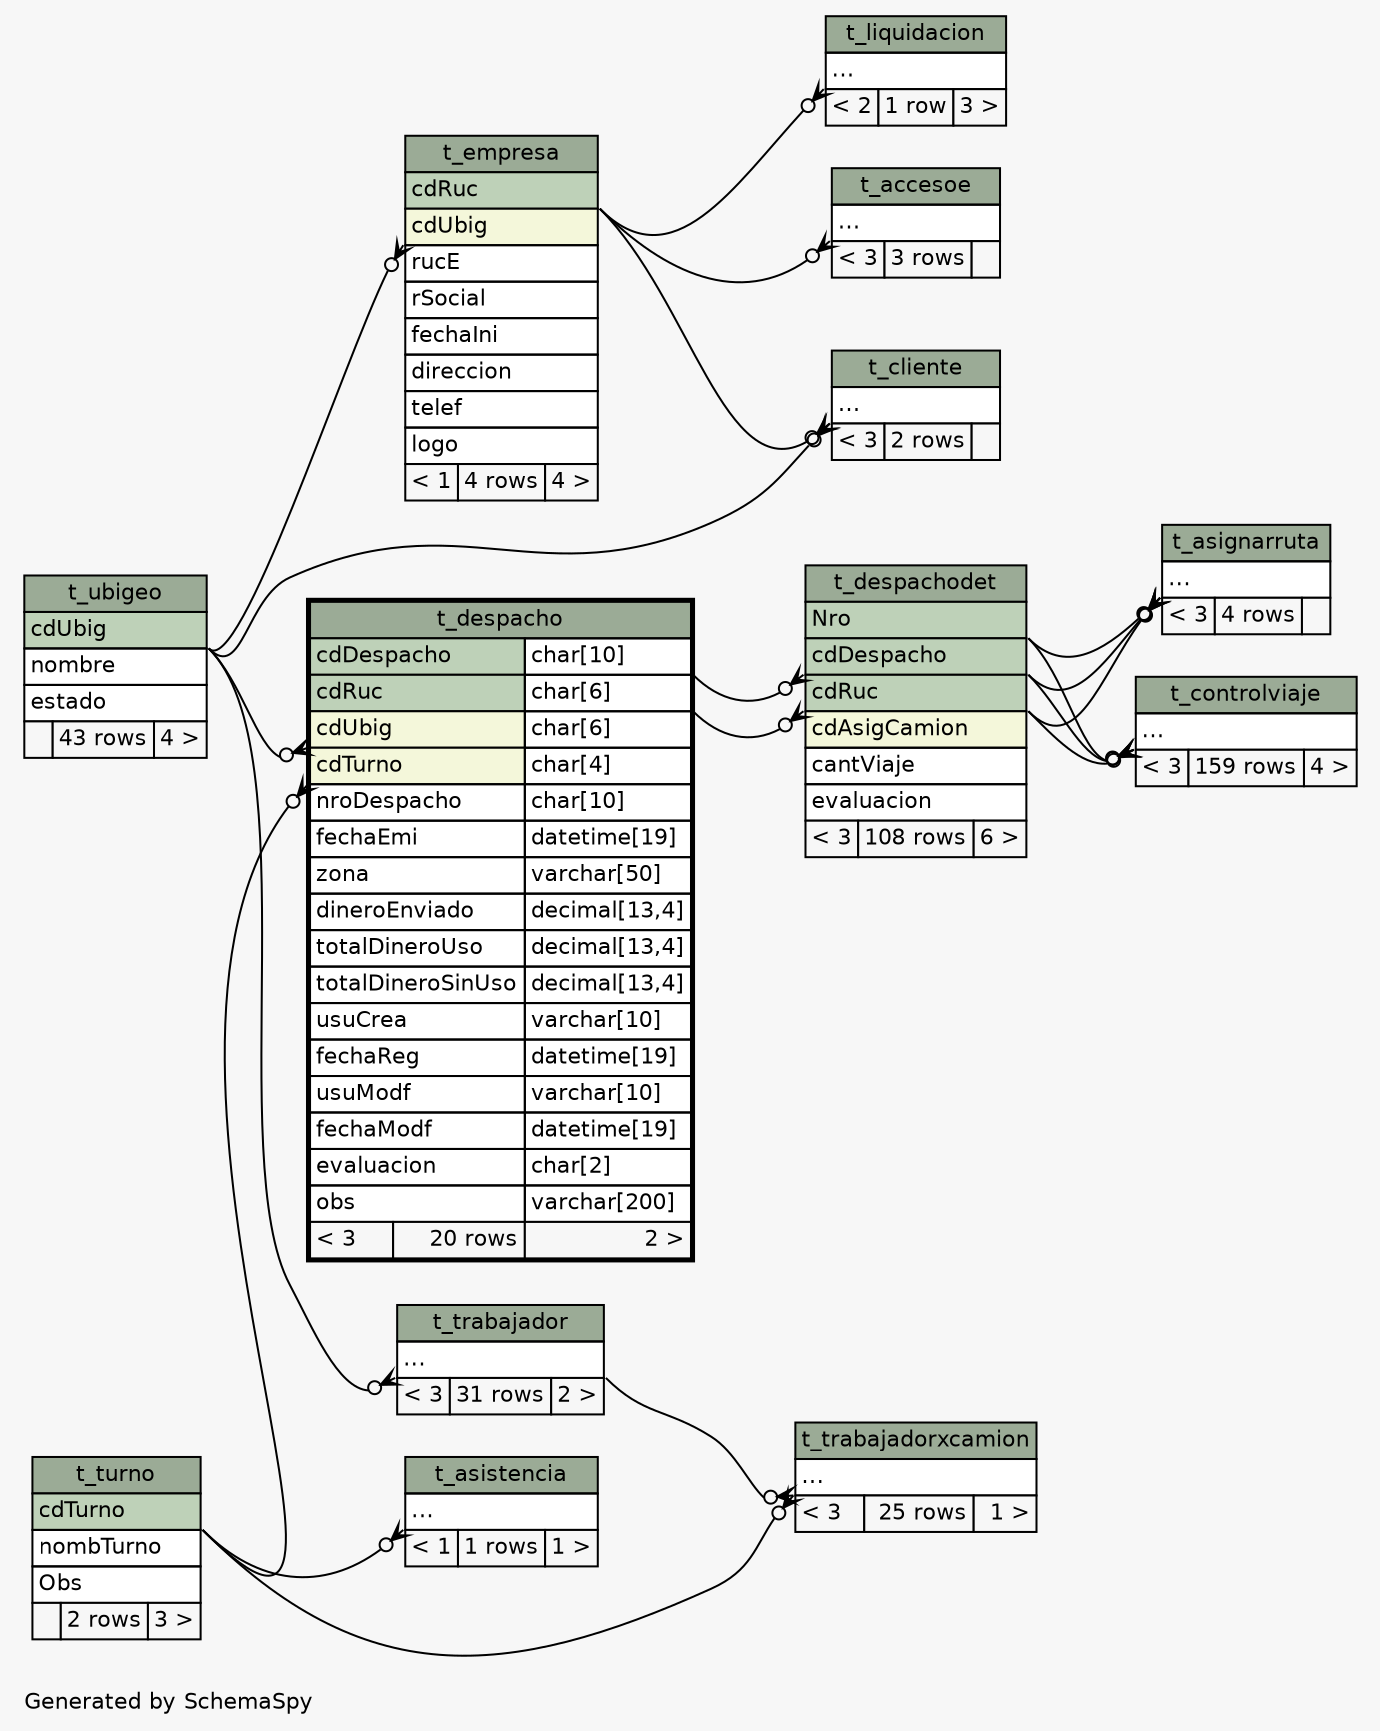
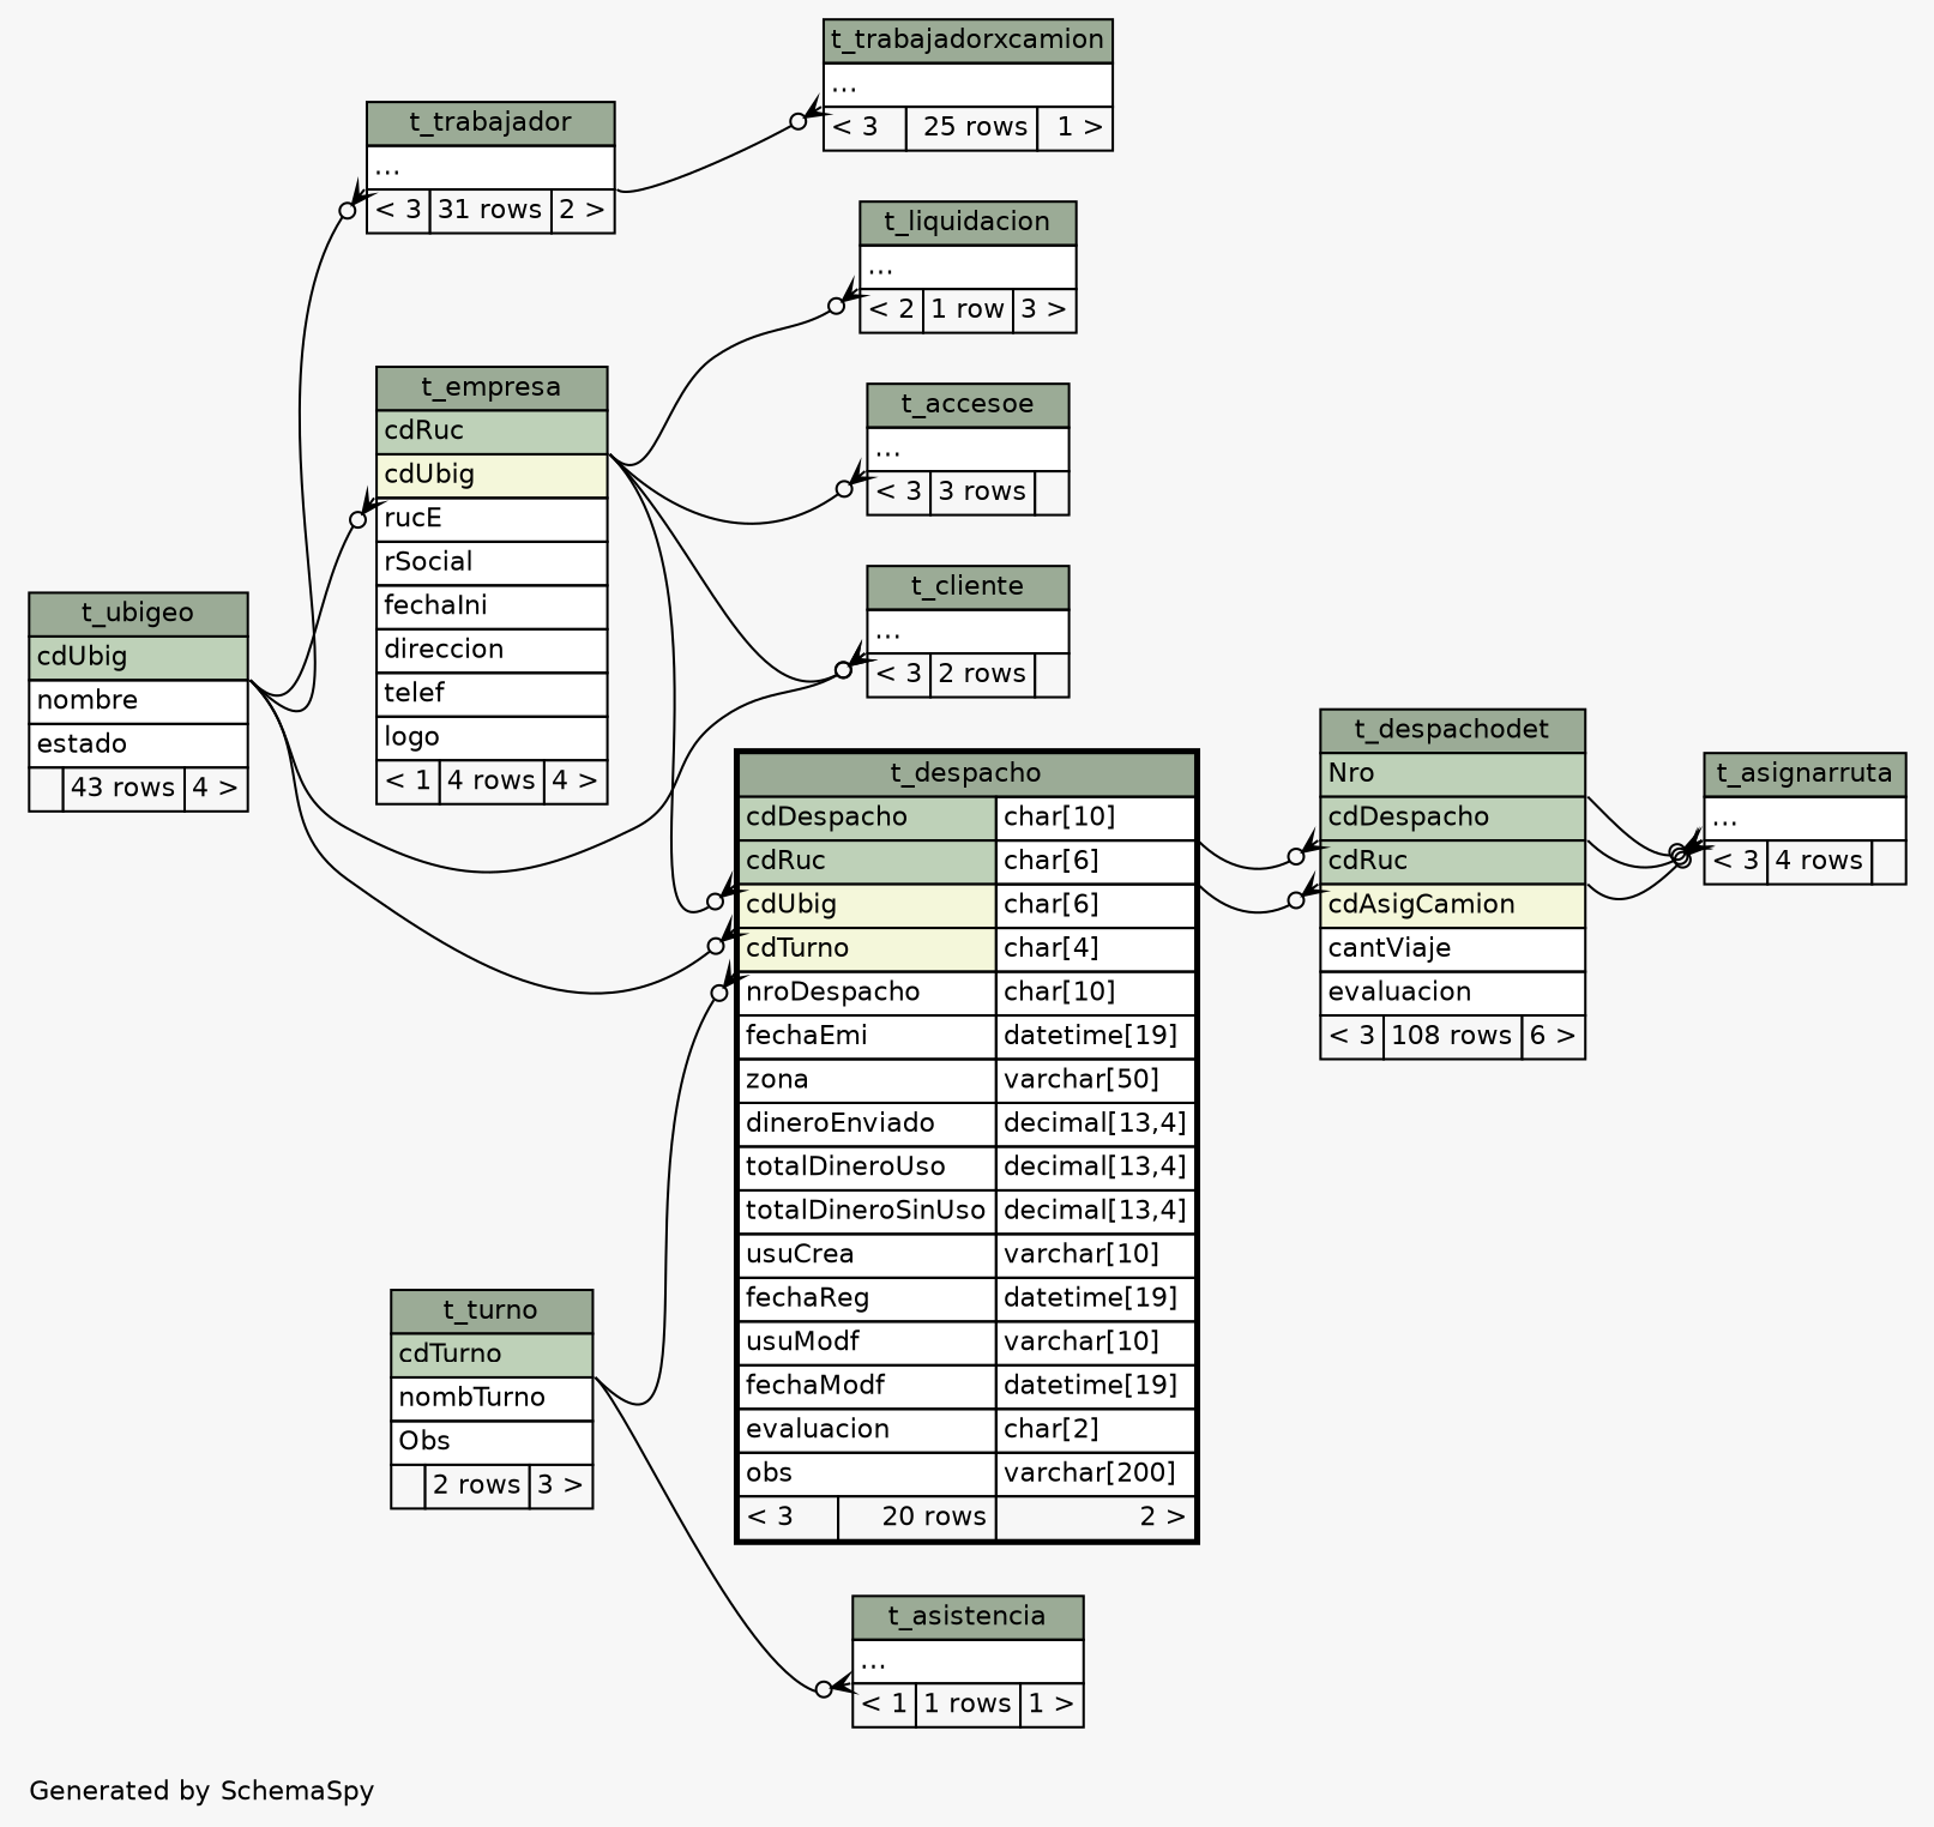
  digraph {
    bgcolor="#f7f7f7"
    fontname=Helvetica
    fontsize=11
    label="\nGenerated by SchemaSpy"
    labeljust=l
    nodesep=0.18
    rankdir=RL
    ranksep=0.46
    node [fontname=Helvetica fontsize=11 shape=plaintext]
    edge [arrowhead=none arrowsize=0.8 arrowtail=crowodot dir=back headport="cdRuc:se" tailport="elipses:sw"]
    n1 [label=<     <TABLE BORDER="0" CELLBORDER="1" CELLSPACING="0" BGCOLOR="#ffffff">       <TR><TD COLSPAN="3" BGCOLOR="#9bab96" ALIGN="CENTER">t_accesoe</TD></TR>       <TR><TD PORT="elipses" COLSPAN="3" ALIGN="LEFT">...</TD></TR>       <TR><TD ALIGN="LEFT" BGCOLOR="#f7f7f7">&lt; 3</TD><TD ALIGN="RIGHT" BGCOLOR="#f7f7f7">3 rows</TD><TD ALIGN="RIGHT" BGCOLOR="#f7f7f7">  </TD></TR>     </TABLE>>]
    n2 [label=<     <TABLE BORDER="0" CELLBORDER="1" CELLSPACING="0" BGCOLOR="#ffffff">       <TR><TD COLSPAN="3" BGCOLOR="#9bab96" ALIGN="CENTER">t_empresa</TD></TR>       <TR><TD PORT="cdRuc" COLSPAN="3" BGCOLOR="#bed1b8" ALIGN="LEFT">cdRuc</TD></TR>       <TR><TD PORT="cdUbig" COLSPAN="3" BGCOLOR="#f4f7da" ALIGN="LEFT">cdUbig</TD></TR>       <TR><TD PORT="rucE" COLSPAN="3" ALIGN="LEFT">rucE</TD></TR>       <TR><TD PORT="rSocial" COLSPAN="3" ALIGN="LEFT">rSocial</TD></TR>       <TR><TD PORT="fechaIni" COLSPAN="3" ALIGN="LEFT">fechaIni</TD></TR>       <TR><TD PORT="direccion" COLSPAN="3" ALIGN="LEFT">direccion</TD></TR>       <TR><TD PORT="telef" COLSPAN="3" ALIGN="LEFT">telef</TD></TR>       <TR><TD PORT="logo" COLSPAN="3" ALIGN="LEFT">logo</TD></TR>       <TR><TD ALIGN="LEFT" BGCOLOR="#f7f7f7">&lt; 1</TD><TD ALIGN="RIGHT" BGCOLOR="#f7f7f7">4 rows</TD><TD ALIGN="RIGHT" BGCOLOR="#f7f7f7">4 &gt;</TD></TR>     </TABLE>>]
    n3 [label=<     <TABLE BORDER="0" CELLBORDER="1" CELLSPACING="0" BGCOLOR="#ffffff">       <TR><TD COLSPAN="3" BGCOLOR="#9bab96" ALIGN="CENTER">t_ubigeo</TD></TR>       <TR><TD PORT="cdUbig" COLSPAN="3" BGCOLOR="#bed1b8" ALIGN="LEFT">cdUbig</TD></TR>       <TR><TD PORT="nombre" COLSPAN="3" ALIGN="LEFT">nombre</TD></TR>       <TR><TD PORT="estado" COLSPAN="3" ALIGN="LEFT">estado</TD></TR>       <TR><TD ALIGN="LEFT" BGCOLOR="#f7f7f7">  </TD><TD ALIGN="RIGHT" BGCOLOR="#f7f7f7">43 rows</TD><TD ALIGN="RIGHT" BGCOLOR="#f7f7f7">4 &gt;</TD></TR>     </TABLE>>]
    n4 [label=<     <TABLE BORDER="0" CELLBORDER="1" CELLSPACING="0" BGCOLOR="#ffffff">       <TR><TD COLSPAN="3" BGCOLOR="#9bab96" ALIGN="CENTER">t_asignarruta</TD></TR>       <TR><TD PORT="elipses" COLSPAN="3" ALIGN="LEFT">...</TD></TR>       <TR><TD ALIGN="LEFT" BGCOLOR="#f7f7f7">&lt; 3</TD><TD ALIGN="RIGHT" BGCOLOR="#f7f7f7">4 rows</TD><TD ALIGN="RIGHT" BGCOLOR="#f7f7f7">  </TD></TR>     </TABLE>>]
    n5 [label=<     <TABLE BORDER="0" CELLBORDER="1" CELLSPACING="0" BGCOLOR="#ffffff">       <TR><TD COLSPAN="3" BGCOLOR="#9bab96" ALIGN="CENTER">t_despachodet</TD></TR>       <TR><TD PORT="Nro" COLSPAN="3" BGCOLOR="#bed1b8" ALIGN="LEFT">Nro</TD></TR>       <TR><TD PORT="cdDespacho" COLSPAN="3" BGCOLOR="#bed1b8" ALIGN="LEFT">cdDespacho</TD></TR>       <TR><TD PORT="cdRuc" COLSPAN="3" BGCOLOR="#bed1b8" ALIGN="LEFT">cdRuc</TD></TR>       <TR><TD PORT="cdAsigCamion" COLSPAN="3" BGCOLOR="#f4f7da" ALIGN="LEFT">cdAsigCamion</TD></TR>       <TR><TD PORT="cantViaje" COLSPAN="3" ALIGN="LEFT">cantViaje</TD></TR>       <TR><TD PORT="evaluacion" COLSPAN="3" ALIGN="LEFT">evaluacion</TD></TR>       <TR><TD ALIGN="LEFT" BGCOLOR="#f7f7f7">&lt; 3</TD><TD ALIGN="RIGHT" BGCOLOR="#f7f7f7">108 rows</TD><TD ALIGN="RIGHT" BGCOLOR="#f7f7f7">6 &gt;</TD></TR>     </TABLE>>]
    n6 [label=<     <TABLE BORDER="2" CELLBORDER="1" CELLSPACING="0" BGCOLOR="#ffffff">       <TR><TD COLSPAN="3" BGCOLOR="#9bab96" ALIGN="CENTER">t_despacho</TD></TR>       <TR><TD PORT="cdDespacho" COLSPAN="2" BGCOLOR="#bed1b8" ALIGN="LEFT">cdDespacho</TD><TD PORT="cdDespacho.type" ALIGN="LEFT">char[10]</TD></TR>       <TR><TD PORT="cdRuc" COLSPAN="2" BGCOLOR="#bed1b8" ALIGN="LEFT">cdRuc</TD><TD PORT="cdRuc.type" ALIGN="LEFT">char[6]</TD></TR>       <TR><TD PORT="cdUbig" COLSPAN="2" BGCOLOR="#f4f7da" ALIGN="LEFT">cdUbig</TD><TD PORT="cdUbig.type" ALIGN="LEFT">char[6]</TD></TR>       <TR><TD PORT="cdTurno" COLSPAN="2" BGCOLOR="#f4f7da" ALIGN="LEFT">cdTurno</TD><TD PORT="cdTurno.type" ALIGN="LEFT">char[4]</TD></TR>       <TR><TD PORT="nroDespacho" COLSPAN="2" ALIGN="LEFT">nroDespacho</TD><TD PORT="nroDespacho.type" ALIGN="LEFT">char[10]</TD></TR>       <TR><TD PORT="fechaEmi" COLSPAN="2" ALIGN="LEFT">fechaEmi</TD><TD PORT="fechaEmi.type" ALIGN="LEFT">datetime[19]</TD></TR>       <TR><TD PORT="zona" COLSPAN="2" ALIGN="LEFT">zona</TD><TD PORT="zona.type" ALIGN="LEFT">varchar[50]</TD></TR>       <TR><TD PORT="dineroEnviado" COLSPAN="2" ALIGN="LEFT">dineroEnviado</TD><TD PORT="dineroEnviado.type" ALIGN="LEFT">decimal[13,4]</TD></TR>       <TR><TD PORT="totalDineroUso" COLSPAN="2" ALIGN="LEFT">totalDineroUso</TD><TD PORT="totalDineroUso.type" ALIGN="LEFT">decimal[13,4]</TD></TR>       <TR><TD PORT="totalDineroSinUso" COLSPAN="2" ALIGN="LEFT">totalDineroSinUso</TD><TD PORT="totalDineroSinUso.type" ALIGN="LEFT">decimal[13,4]</TD></TR>       <TR><TD PORT="usuCrea" COLSPAN="2" ALIGN="LEFT">usuCrea</TD><TD PORT="usuCrea.type" ALIGN="LEFT">varchar[10]</TD></TR>       <TR><TD PORT="fechaReg" COLSPAN="2" ALIGN="LEFT">fechaReg</TD><TD PORT="fechaReg.type" ALIGN="LEFT">datetime[19]</TD></TR>       <TR><TD PORT="usuModf" COLSPAN="2" ALIGN="LEFT">usuModf</TD><TD PORT="usuModf.type" ALIGN="LEFT">varchar[10]</TD></TR>       <TR><TD PORT="fechaModf" COLSPAN="2" ALIGN="LEFT">fechaModf</TD><TD PORT="fechaModf.type" ALIGN="LEFT">datetime[19]</TD></TR>       <TR><TD PORT="evaluacion" COLSPAN="2" ALIGN="LEFT">evaluacion</TD><TD PORT="evaluacion.type" ALIGN="LEFT">char[2]</TD></TR>       <TR><TD PORT="obs" COLSPAN="2" ALIGN="LEFT">obs</TD><TD PORT="obs.type" ALIGN="LEFT">varchar[200]</TD></TR>       <TR><TD ALIGN="LEFT" BGCOLOR="#f7f7f7">&lt; 3</TD><TD ALIGN="RIGHT" BGCOLOR="#f7f7f7">20 rows</TD><TD ALIGN="RIGHT" BGCOLOR="#f7f7f7">2 &gt;</TD></TR>     </TABLE>>]
    n7 [label=<     <TABLE BORDER="0" CELLBORDER="1" CELLSPACING="0" BGCOLOR="#ffffff">       <TR><TD COLSPAN="3" BGCOLOR="#9bab96" ALIGN="CENTER">t_turno</TD></TR>       <TR><TD PORT="cdTurno" COLSPAN="3" BGCOLOR="#bed1b8" ALIGN="LEFT">cdTurno</TD></TR>       <TR><TD PORT="nombTurno" COLSPAN="3" ALIGN="LEFT">nombTurno</TD></TR>       <TR><TD PORT="Obs" COLSPAN="3" ALIGN="LEFT">Obs</TD></TR>       <TR><TD ALIGN="LEFT" BGCOLOR="#f7f7f7">  </TD><TD ALIGN="RIGHT" BGCOLOR="#f7f7f7">2 rows</TD><TD ALIGN="RIGHT" BGCOLOR="#f7f7f7">3 &gt;</TD></TR>     </TABLE>>]
    n8 [label=<     <TABLE BORDER="0" CELLBORDER="1" CELLSPACING="0" BGCOLOR="#ffffff">       <TR><TD COLSPAN="3" BGCOLOR="#9bab96" ALIGN="CENTER">t_trabajadorxcamion</TD></TR>       <TR><TD PORT="elipses" COLSPAN="3" ALIGN="LEFT">...</TD></TR>       <TR><TD ALIGN="LEFT" BGCOLOR="#f7f7f7">&lt; 3</TD><TD ALIGN="RIGHT" BGCOLOR="#f7f7f7">25 rows</TD><TD ALIGN="RIGHT" BGCOLOR="#f7f7f7">1 &gt;</TD></TR>     </TABLE>>]
    n9 [label=<     <TABLE BORDER="0" CELLBORDER="1" CELLSPACING="0" BGCOLOR="#ffffff">       <TR><TD COLSPAN="3" BGCOLOR="#9bab96" ALIGN="CENTER">t_trabajador</TD></TR>       <TR><TD PORT="elipses" COLSPAN="3" ALIGN="LEFT">...</TD></TR>       <TR><TD ALIGN="LEFT" BGCOLOR="#f7f7f7">&lt; 3</TD><TD ALIGN="RIGHT" BGCOLOR="#f7f7f7">31 rows</TD><TD ALIGN="RIGHT" BGCOLOR="#f7f7f7">2 &gt;</TD></TR>     </TABLE>>]
    n10 [label=<     <TABLE BORDER="0" CELLBORDER="1" CELLSPACING="0" BGCOLOR="#ffffff">       <TR><TD COLSPAN="3" BGCOLOR="#9bab96" ALIGN="CENTER">t_asistencia</TD></TR>       <TR><TD PORT="elipses" COLSPAN="3" ALIGN="LEFT">...</TD></TR>       <TR><TD ALIGN="LEFT" BGCOLOR="#f7f7f7">&lt; 1</TD><TD ALIGN="RIGHT" BGCOLOR="#f7f7f7">1 rows</TD><TD ALIGN="RIGHT" BGCOLOR="#f7f7f7">1 &gt;</TD></TR>     </TABLE>>]
    n11 [label=<     <TABLE BORDER="0" CELLBORDER="1" CELLSPACING="0" BGCOLOR="#ffffff">       <TR><TD COLSPAN="3" BGCOLOR="#9bab96" ALIGN="CENTER">t_cliente</TD></TR>       <TR><TD PORT="elipses" COLSPAN="3" ALIGN="LEFT">...</TD></TR>       <TR><TD ALIGN="LEFT" BGCOLOR="#f7f7f7">&lt; 3</TD><TD ALIGN="RIGHT" BGCOLOR="#f7f7f7">2 rows</TD><TD ALIGN="RIGHT" BGCOLOR="#f7f7f7">  </TD></TR>     </TABLE>>]
-   n12 [label=<     <TABLE BORDER="0" CELLBORDER="1" CELLSPACING="0" BGCOLOR="#ffffff">       <TR><TD COLSPAN="3" BGCOLOR="#9bab96" ALIGN="CENTER">t_controlviaje</TD></TR>       <TR><TD PORT="elipses" COLSPAN="3" ALIGN="LEFT">...</TD></TR>       <TR><TD ALIGN="LEFT" BGCOLOR="#f7f7f7">&lt; 3</TD><TD ALIGN="RIGHT" BGCOLOR="#f7f7f7">159 rows</TD><TD ALIGN="RIGHT" BGCOLOR="#f7f7f7">4 &gt;</TD></TR>     </TABLE>>]
    n13 [label=<     <TABLE BORDER="0" CELLBORDER="1" CELLSPACING="0" BGCOLOR="#ffffff">       <TR><TD COLSPAN="3" BGCOLOR="#9bab96" ALIGN="CENTER">t_liquidacion</TD></TR>       <TR><TD PORT="elipses" COLSPAN="3" ALIGN="LEFT">...</TD></TR>       <TR><TD ALIGN="LEFT" BGCOLOR="#f7f7f7">&lt; 2</TD><TD ALIGN="RIGHT" BGCOLOR="#f7f7f7">1 row</TD><TD ALIGN="RIGHT" BGCOLOR="#f7f7f7">3 &gt;</TD></TR>     </TABLE>>]
    n1 -> n2
    n2 -> n3 [headport="cdUbig:se" tailport="cdUbig:sw"]
    n4 -> n5 [headport="cdDespacho:se"]
    n4 -> n5
    n4 -> n5 [headport="Nro:se"]
    n5 -> n6 [headport="cdDespacho.type:se" tailport="cdDespacho:sw"]
    n5 -> n6 [headport="cdRuc.type:se" tailport="cdRuc:sw"]
+   n6 -> n2 [tailport="cdRuc:sw"]
    n6 -> n3 [headport="cdUbig:se" tailport="cdUbig:sw"]
    n6 -> n7 [headport="cdTurno:se" tailport="cdTurno:sw"]
-   n8 -> n7 [headport="cdTurno:se"]
    n8 -> n9 [headport="elipses:se"]
    n9 -> n3 [headport="cdUbig:se"]
    n10 -> n7 [headport="cdTurno:se"]
    n11 -> n2
    n11 -> n3 [headport="cdUbig:se"]
-   n12 -> n5 [headport="cdDespacho:se"]
-   n12 -> n5
-   n12 -> n5 [headport="Nro:se"]
    n13 -> n2
  }
